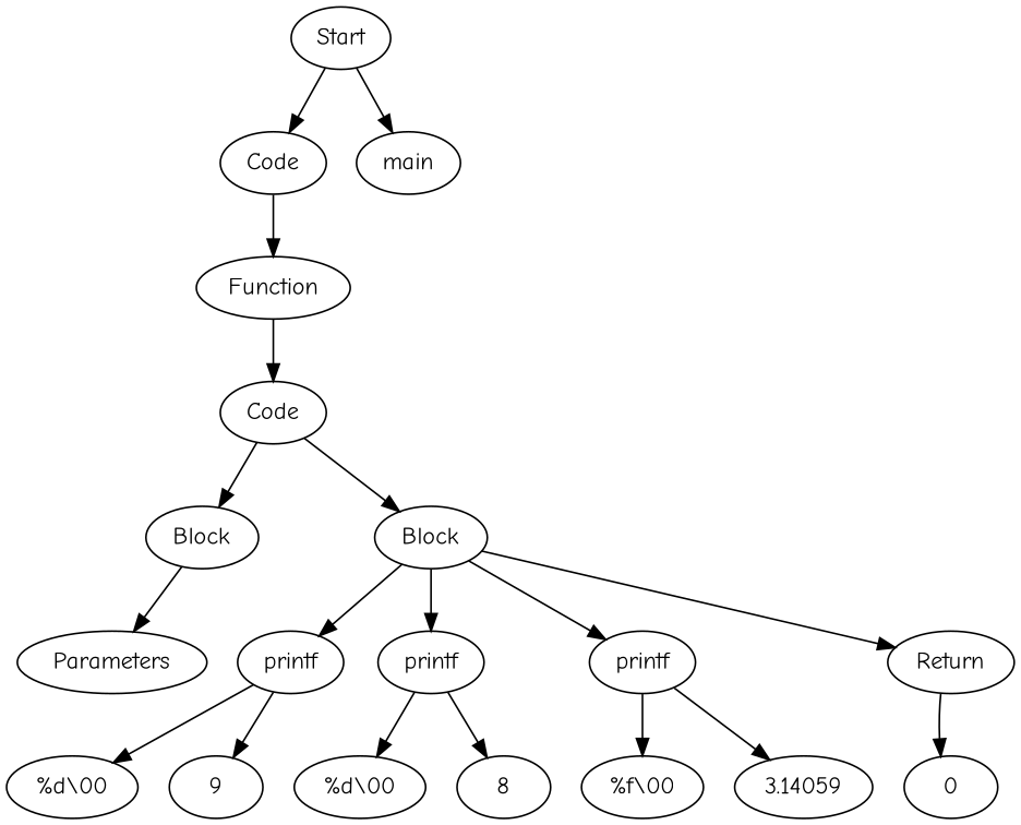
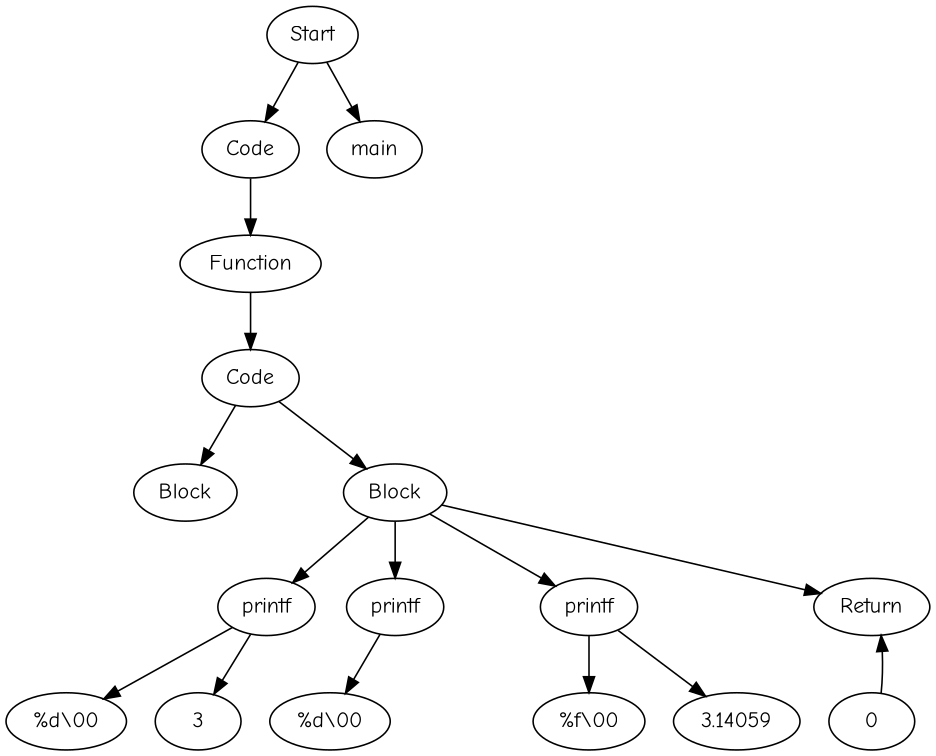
  digraph {
    fontname="Comic Neue"
    node [fontname="Comic Neue"]
    edge [fontname="Comic Neue"]
    n1 [label=Start]
    n2 [label=Code]
    n3 [label=main]
    n4 [label=Function]
    n5 [label=Code]
    n6 [label=Block]
    n7 [label=Block]
-   n8 [label=Parameters]
    n9 [label=printf]
    n10 [label=printf]
    n11 [label=printf]
    n12 [label=Return]
    n13 [label="%d\\00"]
-   n14 [label=9]
+   n14 [label=3]
    n15 [label="%d\\00"]
-   n16 [label=8]
    n17 [label="%f\\00"]
    n18 [label=3.14059]
    n19 [label=0]
    n1 -> n2
    n1 -> n3
    n2 -> n4
    n4 -> n5
    n5 -> n6
    n5 -> n7
-   n6 -> n8
    n7 -> n9
    n7 -> n10
    n7 -> n11
    n7 -> n12
    n9 -> n13
    n9 -> n14
    n10 -> n15
-   n10 -> n16
    n11 -> n17
    n11 -> n18
-   n12 -> n19
+   n19 -> n12
  }
